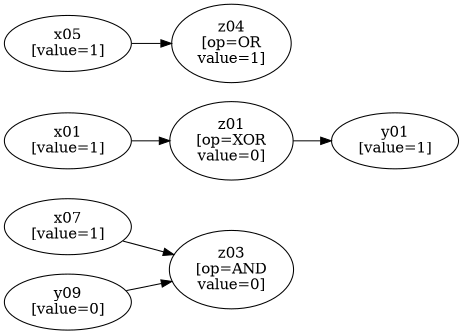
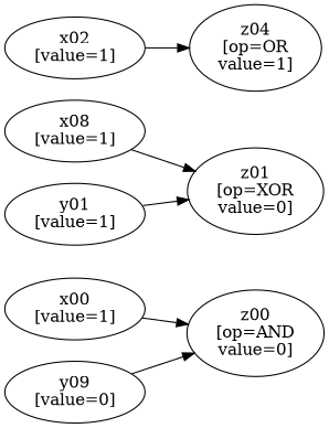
  strict digraph {
    rankdir=LR
    node [value=1]
-   n1 [label="x07\n[value=1]"]
-   n2 [label="z03\n[op=AND\nvalue=0]" op=AND value=0]
-   n3 [label="x01\n[value=1]"]
+   n1 [label="x00\n[value=1]"]
+   n2 [label="z00\n[op=AND\nvalue=0]" op=AND value=0]
+   n3 [label="x08\n[value=1]"]
    n4 [label="z01\n[op=XOR\nvalue=0]" op=XOR value=0]
-   n5 [label="x05\n[value=1]"]
+   n5 [label="x02\n[value=1]"]
    n6 [label="z04\n[op=OR\nvalue=1]" op=OR]
    n7 [label="y09\n[value=0]" value=0]
    n8 [label="y01\n[value=1]"]
    n1 -> n2
    n3 -> n4
    n5 -> n6
    n7 -> n2
-   n4 -> n8
+   n8 -> n4
  }
